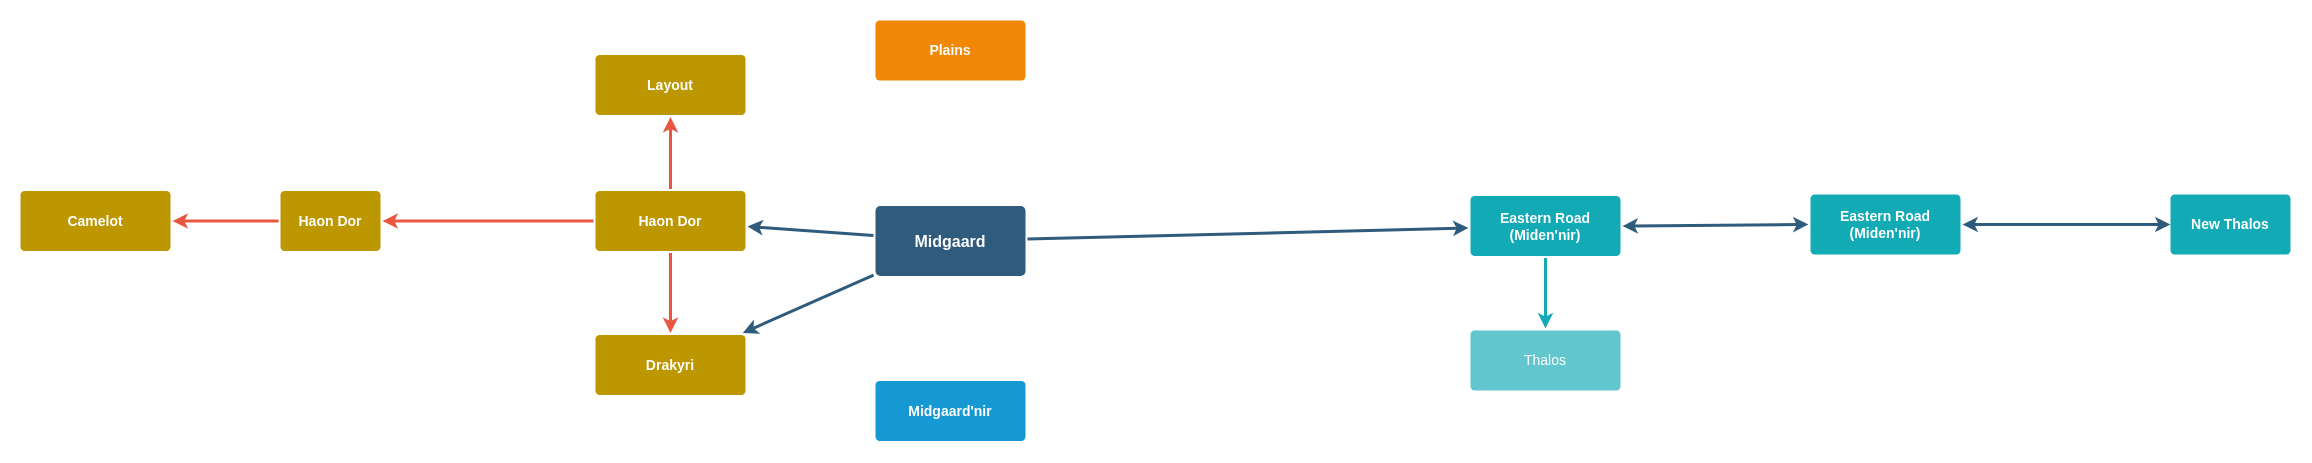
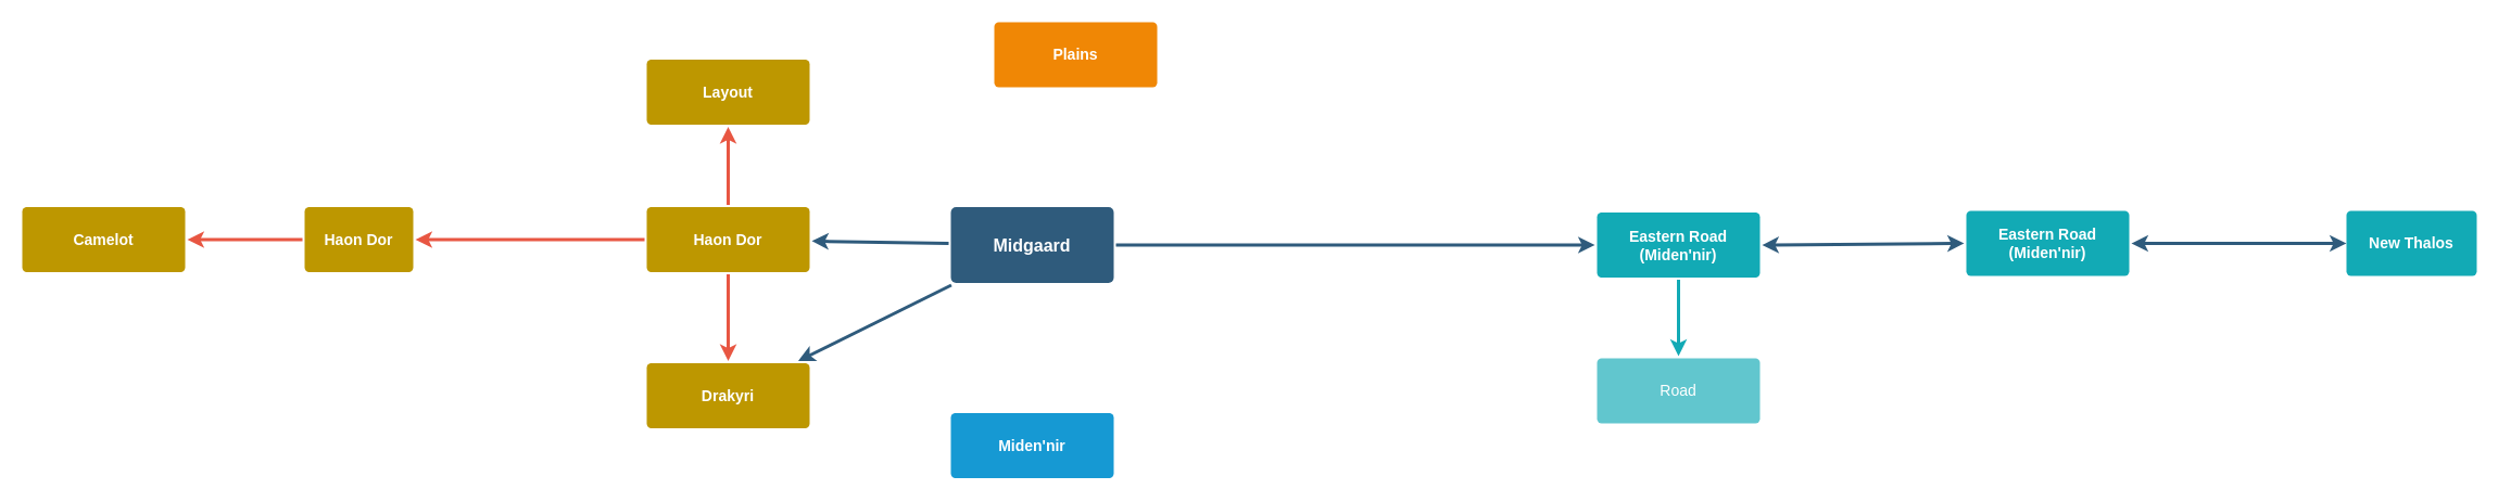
  <mxCell id="0" />
  <mxCell id="1" parent="0" />
  <mxCell id="2" value="" style="edgeStyle=none;rounded=0;jumpStyle=none;html=1;shadow=0;labelBackgroundColor=none;startArrow=none;startFill=0;endArrow=classic;endFill=1;jettySize=auto;orthogonalLoop=1;strokeColor=#2F5B7C;strokeWidth=3;fontFamily=Helvetica;fontSize=16;fontColor=#23445D;spacing=5;" parent="1" source="5" target="10" edge="1"><mxGeometry relative="1" as="geometry" /></mxCell>
  <mxCell id="3" value="" style="edgeStyle=none;rounded=0;jumpStyle=none;html=1;shadow=0;labelBackgroundColor=none;startArrow=none;startFill=0;endArrow=classic;endFill=1;jettySize=auto;orthogonalLoop=1;strokeColor=#2F5B7C;strokeWidth=3;fontFamily=Helvetica;fontSize=16;fontColor=#23445D;spacing=5;" parent="1" source="5" target="15" edge="1"><mxGeometry relative="1" as="geometry" /></mxCell>
  <mxCell id="4" value="" style="edgeStyle=none;rounded=0;jumpStyle=none;html=1;shadow=0;labelBackgroundColor=none;startArrow=none;startFill=0;endArrow=classic;endFill=1;jettySize=auto;orthogonalLoop=1;strokeColor=#2F5B7C;strokeWidth=3;fontFamily=Helvetica;fontSize=16;fontColor=#23445D;spacing=5;" parent="1" source="5" target="9" edge="1"><mxGeometry relative="1" as="geometry" /></mxCell>
- <mxCell id="5" value="Midgaard" style="rounded=1;whiteSpace=wrap;html=1;shadow=0;labelBackgroundColor=none;strokeColor=none;strokeWidth=3;fillColor=#2F5B7C;fontFamily=Helvetica;fontSize=16;fontColor=#FFFFFF;align=center;fontStyle=1;spacing=5;arcSize=7;perimeterSpacing=2;" parent="1" vertex="1"><mxGeometry x="875" y="205.5" width="150" height="70" as="geometry" /></mxCell>
+ <mxCell id="5" value="Midgaard" style="rounded=1;whiteSpace=wrap;html=1;shadow=0;labelBackgroundColor=none;strokeColor=none;strokeWidth=3;fillColor=#2F5B7C;fontFamily=Helvetica;fontSize=16;fontColor=#FFFFFF;align=center;fontStyle=1;spacing=5;arcSize=7;perimeterSpacing=2;" parent="1" vertex="1"><mxGeometry x="875" y="190.5" width="150" height="70" as="geometry" /></mxCell>
  <mxCell id="6" value="" style="edgeStyle=none;rounded=1;jumpStyle=none;html=1;shadow=0;labelBackgroundColor=none;startArrow=none;startFill=0;jettySize=auto;orthogonalLoop=1;strokeColor=#E85642;strokeWidth=3;fontFamily=Helvetica;fontSize=14;fontColor=#FFFFFF;spacing=5;fontStyle=1;fillColor=#b0e3e6;" parent="1" source="9" target="12" edge="1"><mxGeometry relative="1" as="geometry" /></mxCell>
  <mxCell id="7" value="" style="edgeStyle=none;rounded=1;jumpStyle=none;html=1;shadow=0;labelBackgroundColor=none;startArrow=none;startFill=0;jettySize=auto;orthogonalLoop=1;strokeColor=#E85642;strokeWidth=3;fontFamily=Helvetica;fontSize=14;fontColor=#FFFFFF;spacing=5;fontStyle=1;fillColor=#b0e3e6;entryX=1;entryY=0.5;entryDx=0;entryDy=0;" parent="1" source="9" target="18" edge="1"><mxGeometry relative="1" as="geometry" /></mxCell>
  <mxCell id="8" value="" style="edgeStyle=none;rounded=1;jumpStyle=none;html=1;shadow=0;labelBackgroundColor=none;startArrow=none;startFill=0;jettySize=auto;orthogonalLoop=1;strokeColor=#E85642;strokeWidth=3;fontFamily=Helvetica;fontSize=14;fontColor=#FFFFFF;spacing=5;fontStyle=1;fillColor=#b0e3e6;" parent="1" source="9" target="10" edge="1"><mxGeometry relative="1" as="geometry" /></mxCell>
  <mxCell id="9" value="Haon Dor" style="rounded=1;whiteSpace=wrap;html=1;shadow=0;labelBackgroundColor=none;strokeColor=none;strokeWidth=3;fillColor=#BD9700;fontFamily=Helvetica;fontSize=14;fontColor=#FFFFFF;align=center;spacing=5;fontStyle=1;arcSize=7;perimeterSpacing=2;" parent="1" vertex="1"><mxGeometry x="595" y="190.5" width="150" height="60" as="geometry" /></mxCell>
  <mxCell id="10" value="Drakyri" style="rounded=1;whiteSpace=wrap;html=1;shadow=0;labelBackgroundColor=none;strokeColor=none;strokeWidth=3;fillColor=#BD9700;fontFamily=Helvetica;fontSize=14;fontColor=#FFFFFF;align=center;spacing=5;fontStyle=1;arcSize=7;perimeterSpacing=2;" parent="1" vertex="1"><mxGeometry x="595" y="334.5" width="150" height="60" as="geometry" /></mxCell>
  <mxCell id="11" value="Camelot" style="rounded=1;whiteSpace=wrap;html=1;shadow=0;labelBackgroundColor=none;strokeColor=none;strokeWidth=3;fillColor=#BD9700;fontFamily=Helvetica;fontSize=14;fontColor=#FFFFFF;align=center;spacing=5;fontStyle=1;arcSize=7;perimeterSpacing=2;" parent="1" vertex="1"><mxGeometry x="20" y="190.5" width="150" height="60" as="geometry" /></mxCell>
  <mxCell id="12" value="Layout" style="rounded=1;whiteSpace=wrap;html=1;shadow=0;labelBackgroundColor=none;strokeColor=none;strokeWidth=3;fillColor=#BD9700;fontFamily=Helvetica;fontSize=14;fontColor=#FFFFFF;align=center;spacing=5;fontStyle=1;arcSize=7;perimeterSpacing=2;" parent="1" vertex="1"><mxGeometry x="595" y="54.5" width="150" height="60" as="geometry" /></mxCell>
- <mxCell id="13" value="Midgaard'nir" style="rounded=1;whiteSpace=wrap;html=1;shadow=0;labelBackgroundColor=none;strokeColor=none;strokeWidth=3;fillColor=#1699d3;fontFamily=Helvetica;fontSize=14;fontColor=#FFFFFF;align=center;spacing=5;fontStyle=1;arcSize=7;perimeterSpacing=2;" parent="1" vertex="1"><mxGeometry x="875" y="380.5" width="150" height="60" as="geometry" /></mxCell>
- <mxCell id="14" value="Plains" style="rounded=1;whiteSpace=wrap;html=1;shadow=0;labelBackgroundColor=none;strokeColor=none;strokeWidth=3;fillColor=#F08705;fontFamily=Helvetica;fontSize=14;fontColor=#FFFFFF;align=center;spacing=5;fontStyle=1;arcSize=7;perimeterSpacing=2;" parent="1" vertex="1"><mxGeometry x="875" y="20" width="150" height="60" as="geometry" /></mxCell>
+ <mxCell id="13" value="Miden'nir" style="rounded=1;whiteSpace=wrap;html=1;shadow=0;labelBackgroundColor=none;strokeColor=none;strokeWidth=3;fillColor=#1699d3;fontFamily=Helvetica;fontSize=14;fontColor=#FFFFFF;align=center;spacing=5;fontStyle=1;arcSize=7;perimeterSpacing=2;" parent="1" vertex="1"><mxGeometry x="875" y="380.5" width="150" height="60" as="geometry" /></mxCell>
+ <mxCell id="14" value="Plains" style="rounded=1;whiteSpace=wrap;html=1;shadow=0;labelBackgroundColor=none;strokeColor=none;strokeWidth=3;fillColor=#F08705;fontFamily=Helvetica;fontSize=14;fontColor=#FFFFFF;align=center;spacing=5;fontStyle=1;arcSize=7;perimeterSpacing=2;" parent="1" vertex="1"><mxGeometry x="915" y="20" width="150" height="60" as="geometry" /></mxCell>
  <mxCell id="15" value="Eastern Road&lt;br&gt;(Miden'nir)" style="rounded=1;whiteSpace=wrap;html=1;shadow=0;labelBackgroundColor=none;strokeColor=none;strokeWidth=3;fillColor=#12aab5;fontFamily=Helvetica;fontSize=14;fontColor=#FFFFFF;align=center;spacing=5;fontStyle=1;arcSize=7;perimeterSpacing=2;" parent="1" vertex="1"><mxGeometry x="1470" y="195.5" width="150" height="60" as="geometry" /></mxCell>
- <mxCell id="16" value="Thalos" style="rounded=1;whiteSpace=wrap;html=1;shadow=0;labelBackgroundColor=none;strokeColor=none;strokeWidth=3;fillColor=#61c6ce;fontFamily=Helvetica;fontSize=14;fontColor=#FFFFFF;align=center;spacing=5;fontStyle=0;arcSize=7;perimeterSpacing=2;" parent="1" vertex="1"><mxGeometry x="1470" y="330" width="150" height="60" as="geometry" /></mxCell>
+ <mxCell id="16" value="Road" style="rounded=1;whiteSpace=wrap;html=1;shadow=0;labelBackgroundColor=none;strokeColor=none;strokeWidth=3;fillColor=#61c6ce;fontFamily=Helvetica;fontSize=14;fontColor=#FFFFFF;align=center;spacing=5;fontStyle=0;arcSize=7;perimeterSpacing=2;" parent="1" vertex="1"><mxGeometry x="1470" y="330" width="150" height="60" as="geometry" /></mxCell>
  <mxCell id="17" value="" style="edgeStyle=none;rounded=1;jumpStyle=none;html=1;shadow=0;labelBackgroundColor=none;startArrow=none;startFill=0;jettySize=auto;orthogonalLoop=1;strokeColor=#12AAB5;strokeWidth=3;fontFamily=Helvetica;fontSize=14;fontColor=#FFFFFF;spacing=5;fontStyle=1;fillColor=#b0e3e6;" parent="1" source="15" target="16" edge="1"><mxGeometry relative="1" as="geometry" /></mxCell>
  <mxCell id="18" value="Haon Dor" style="rounded=1;whiteSpace=wrap;html=1;shadow=0;labelBackgroundColor=none;strokeColor=none;strokeWidth=3;fillColor=#BD9700;fontFamily=Helvetica;fontSize=14;fontColor=#FFFFFF;align=center;spacing=5;fontStyle=1;arcSize=7;perimeterSpacing=2;" vertex="1" parent="1"><mxGeometry x="280" y="190.5" width="100" height="60" as="geometry" /></mxCell>
  <mxCell id="19" value="" style="edgeStyle=none;rounded=1;jumpStyle=none;html=1;shadow=0;labelBackgroundColor=none;startArrow=none;startFill=0;jettySize=auto;orthogonalLoop=1;strokeColor=#E85642;strokeWidth=3;fontFamily=Helvetica;fontSize=14;fontColor=#FFFFFF;spacing=5;fontStyle=1;fillColor=#b0e3e6;entryX=1;entryY=0.5;entryDx=0;entryDy=0;" edge="1" parent="1" source="18" target="11"><mxGeometry relative="1" as="geometry"><mxPoint x="510" y="160" as="sourcePoint" /><mxPoint x="447" y="159.325" as="targetPoint" /></mxGeometry></mxCell>
  <mxCell id="20" value="" style="endArrow=classic;startArrow=classic;html=1;rounded=0;shadow=0;labelBackgroundColor=none;fontFamily=Helvetica;fontSize=16;fontColor=#23445D;strokeColor=#2F5B7C;strokeWidth=3;shape=connector;jumpStyle=none;exitX=1;exitY=0.5;exitDx=0;exitDy=0;entryX=0;entryY=0.5;entryDx=0;entryDy=0;" edge="1" parent="1" source="15" target="22"><mxGeometry width="50" height="50" relative="1" as="geometry"><mxPoint x="1740" y="200" as="sourcePoint" /><mxPoint x="1790" y="240" as="targetPoint" /></mxGeometry></mxCell>
- <mxCell id="21" value="New Thalos" style="rounded=1;whiteSpace=wrap;html=1;fontFamily=Helvetica;fontSize=14;fontColor=#FFFFFF;fillColor=#12aab5;strokeColor=none;shadow=0;labelBackgroundColor=none;strokeWidth=3;spacing=5;fontStyle=1;arcSize=7;" vertex="1" parent="1"><mxGeometry x="2170" y="194" width="120" height="60" as="geometry" /></mxCell>
+ <mxCell id="21" value="New Thalos" style="rounded=1;whiteSpace=wrap;html=1;fontFamily=Helvetica;fontSize=14;fontColor=#FFFFFF;fillColor=#12aab5;strokeColor=none;shadow=0;labelBackgroundColor=none;strokeWidth=3;spacing=5;fontStyle=1;arcSize=7;" vertex="1" parent="1"><mxGeometry x="2160" y="194" width="120" height="60" as="geometry" /></mxCell>
  <mxCell id="22" value="Eastern Road&lt;br&gt;(Miden'nir)" style="rounded=1;whiteSpace=wrap;html=1;shadow=0;labelBackgroundColor=none;strokeColor=none;strokeWidth=3;fillColor=#12aab5;fontFamily=Helvetica;fontSize=14;fontColor=#FFFFFF;align=center;spacing=5;fontStyle=1;arcSize=7;perimeterSpacing=2;" vertex="1" parent="1"><mxGeometry x="1810" y="194" width="150" height="60" as="geometry" /></mxCell>
  <mxCell id="23" value="" style="endArrow=classic;startArrow=classic;html=1;rounded=0;shadow=0;labelBackgroundColor=none;fontFamily=Helvetica;fontSize=16;fontColor=#23445D;strokeColor=#2F5B7C;strokeWidth=3;shape=connector;jumpStyle=none;exitX=1;exitY=0.5;exitDx=0;exitDy=0;entryX=0;entryY=0.5;entryDx=0;entryDy=0;" edge="1" parent="1" source="22" target="21"><mxGeometry width="50" height="50" relative="1" as="geometry"><mxPoint x="1960" y="231.25" as="sourcePoint" /><mxPoint x="2146" y="229.75" as="targetPoint" /></mxGeometry></mxCell>
